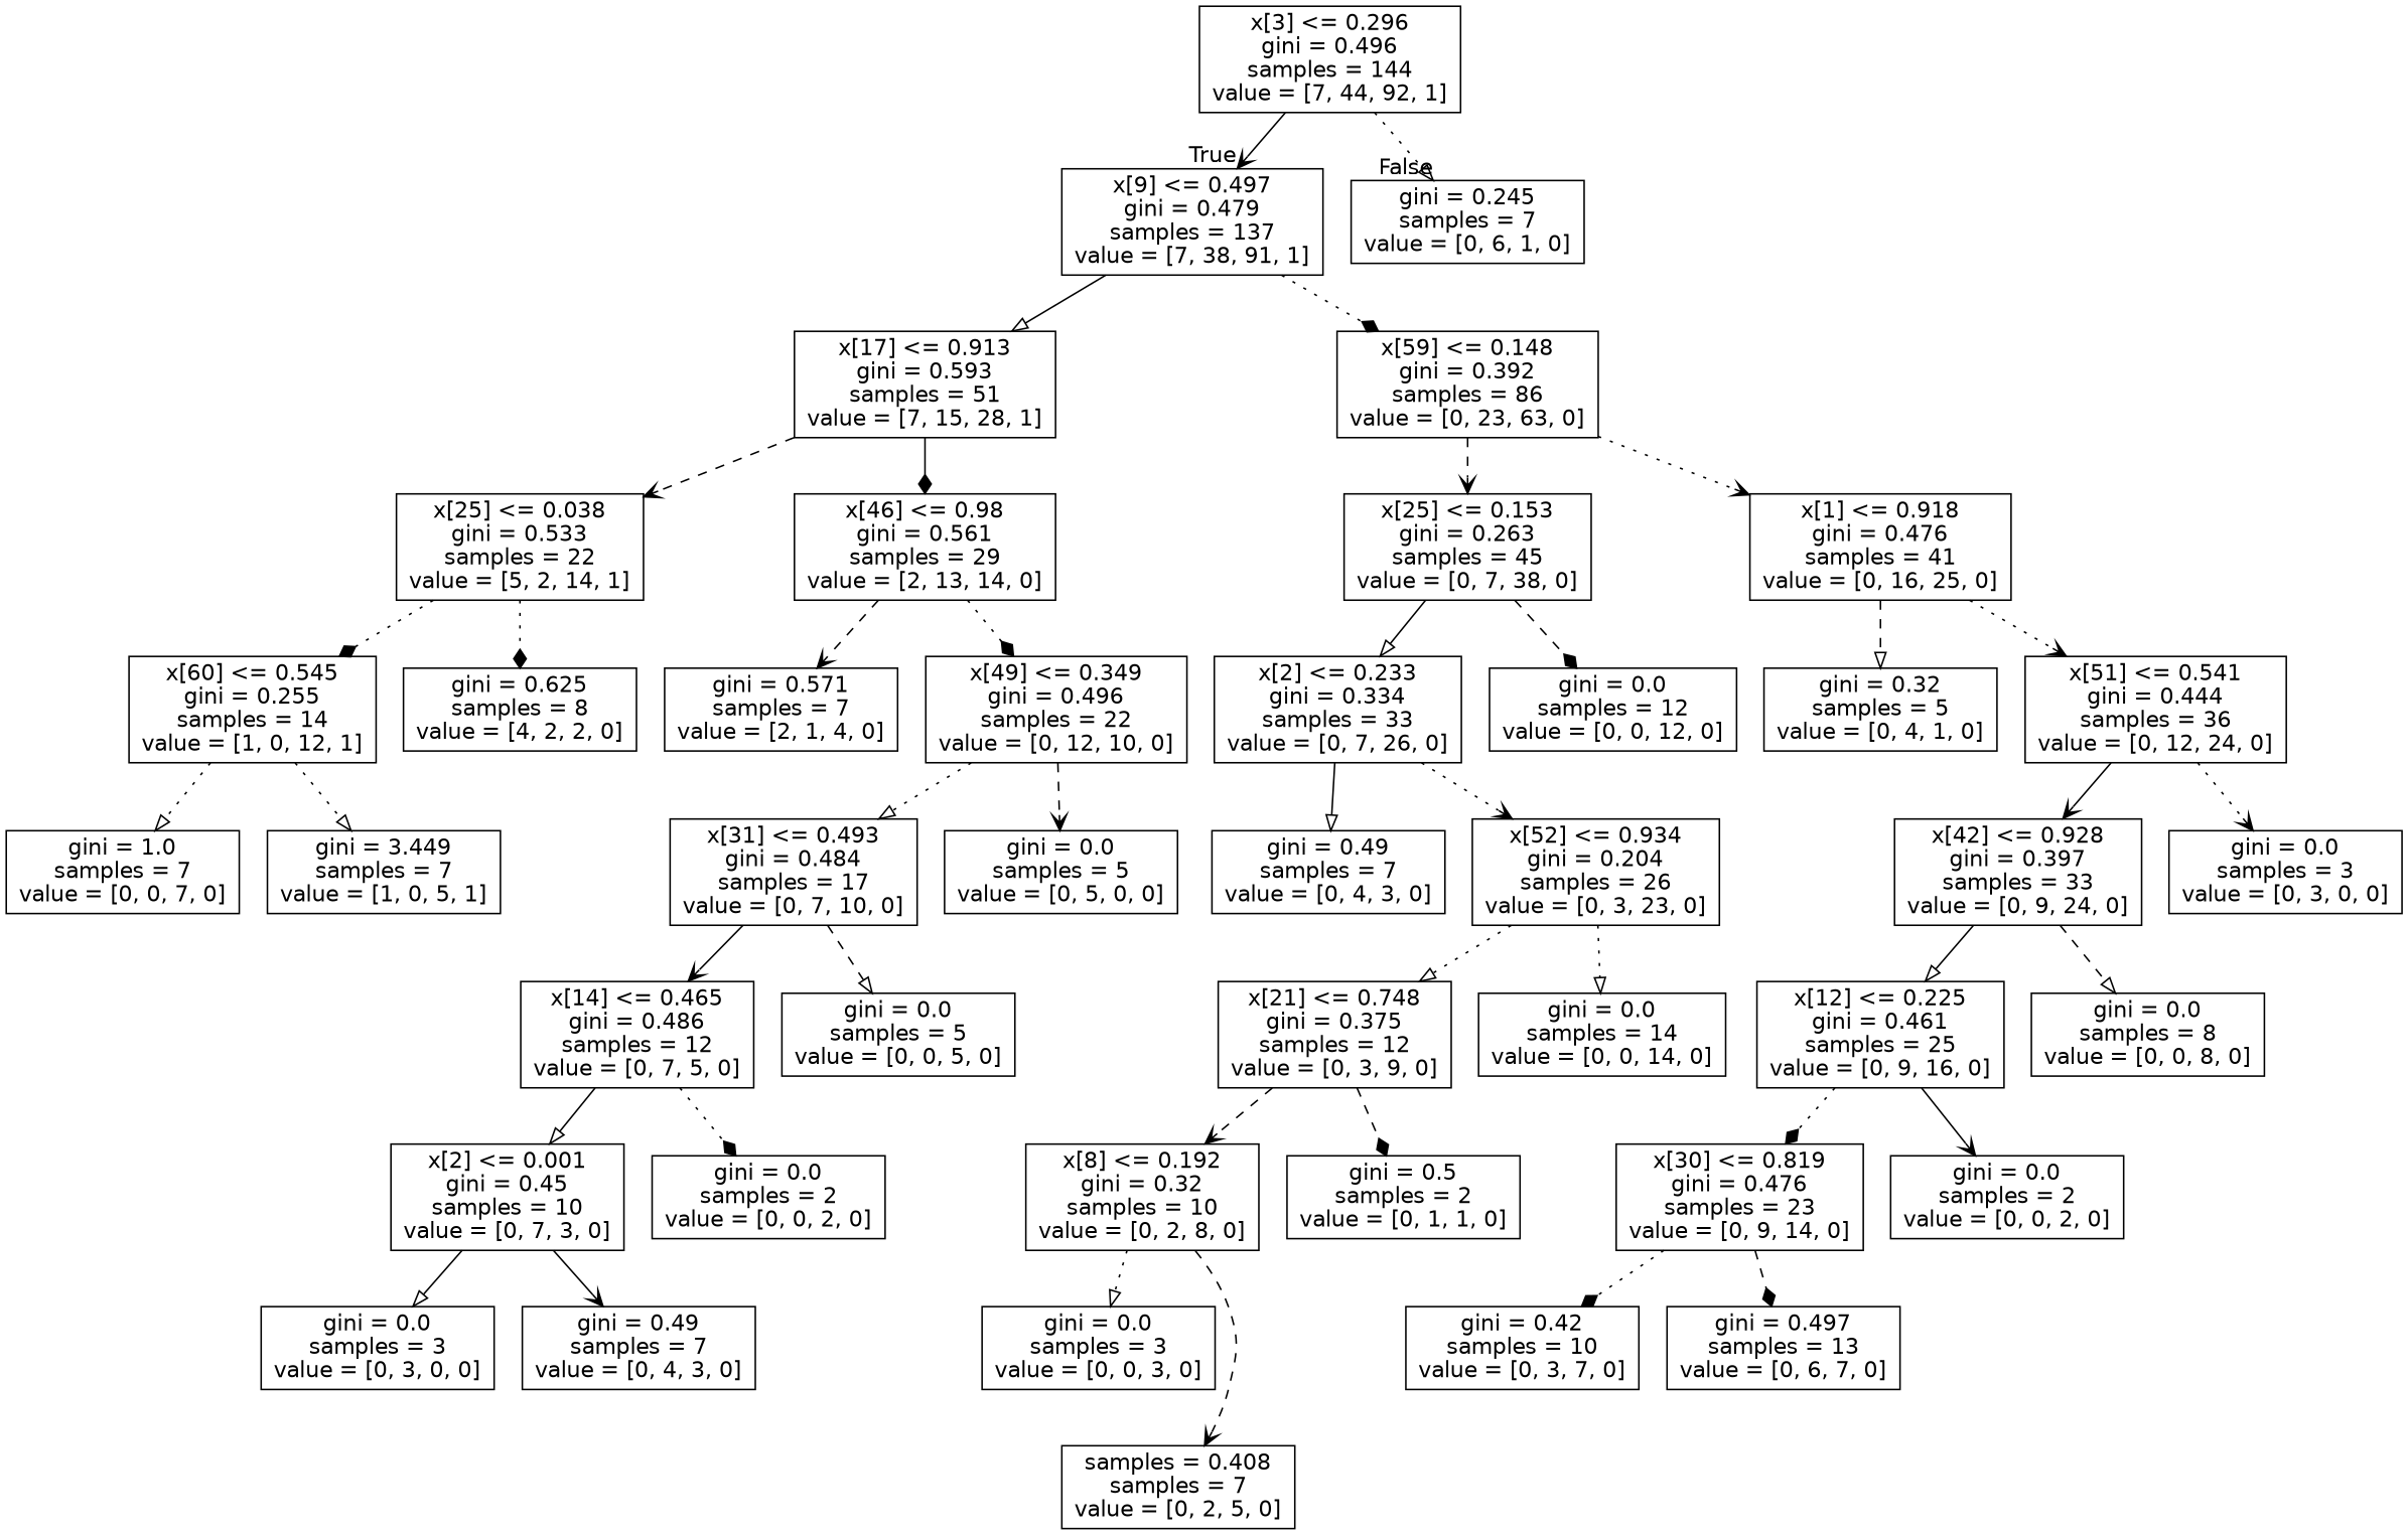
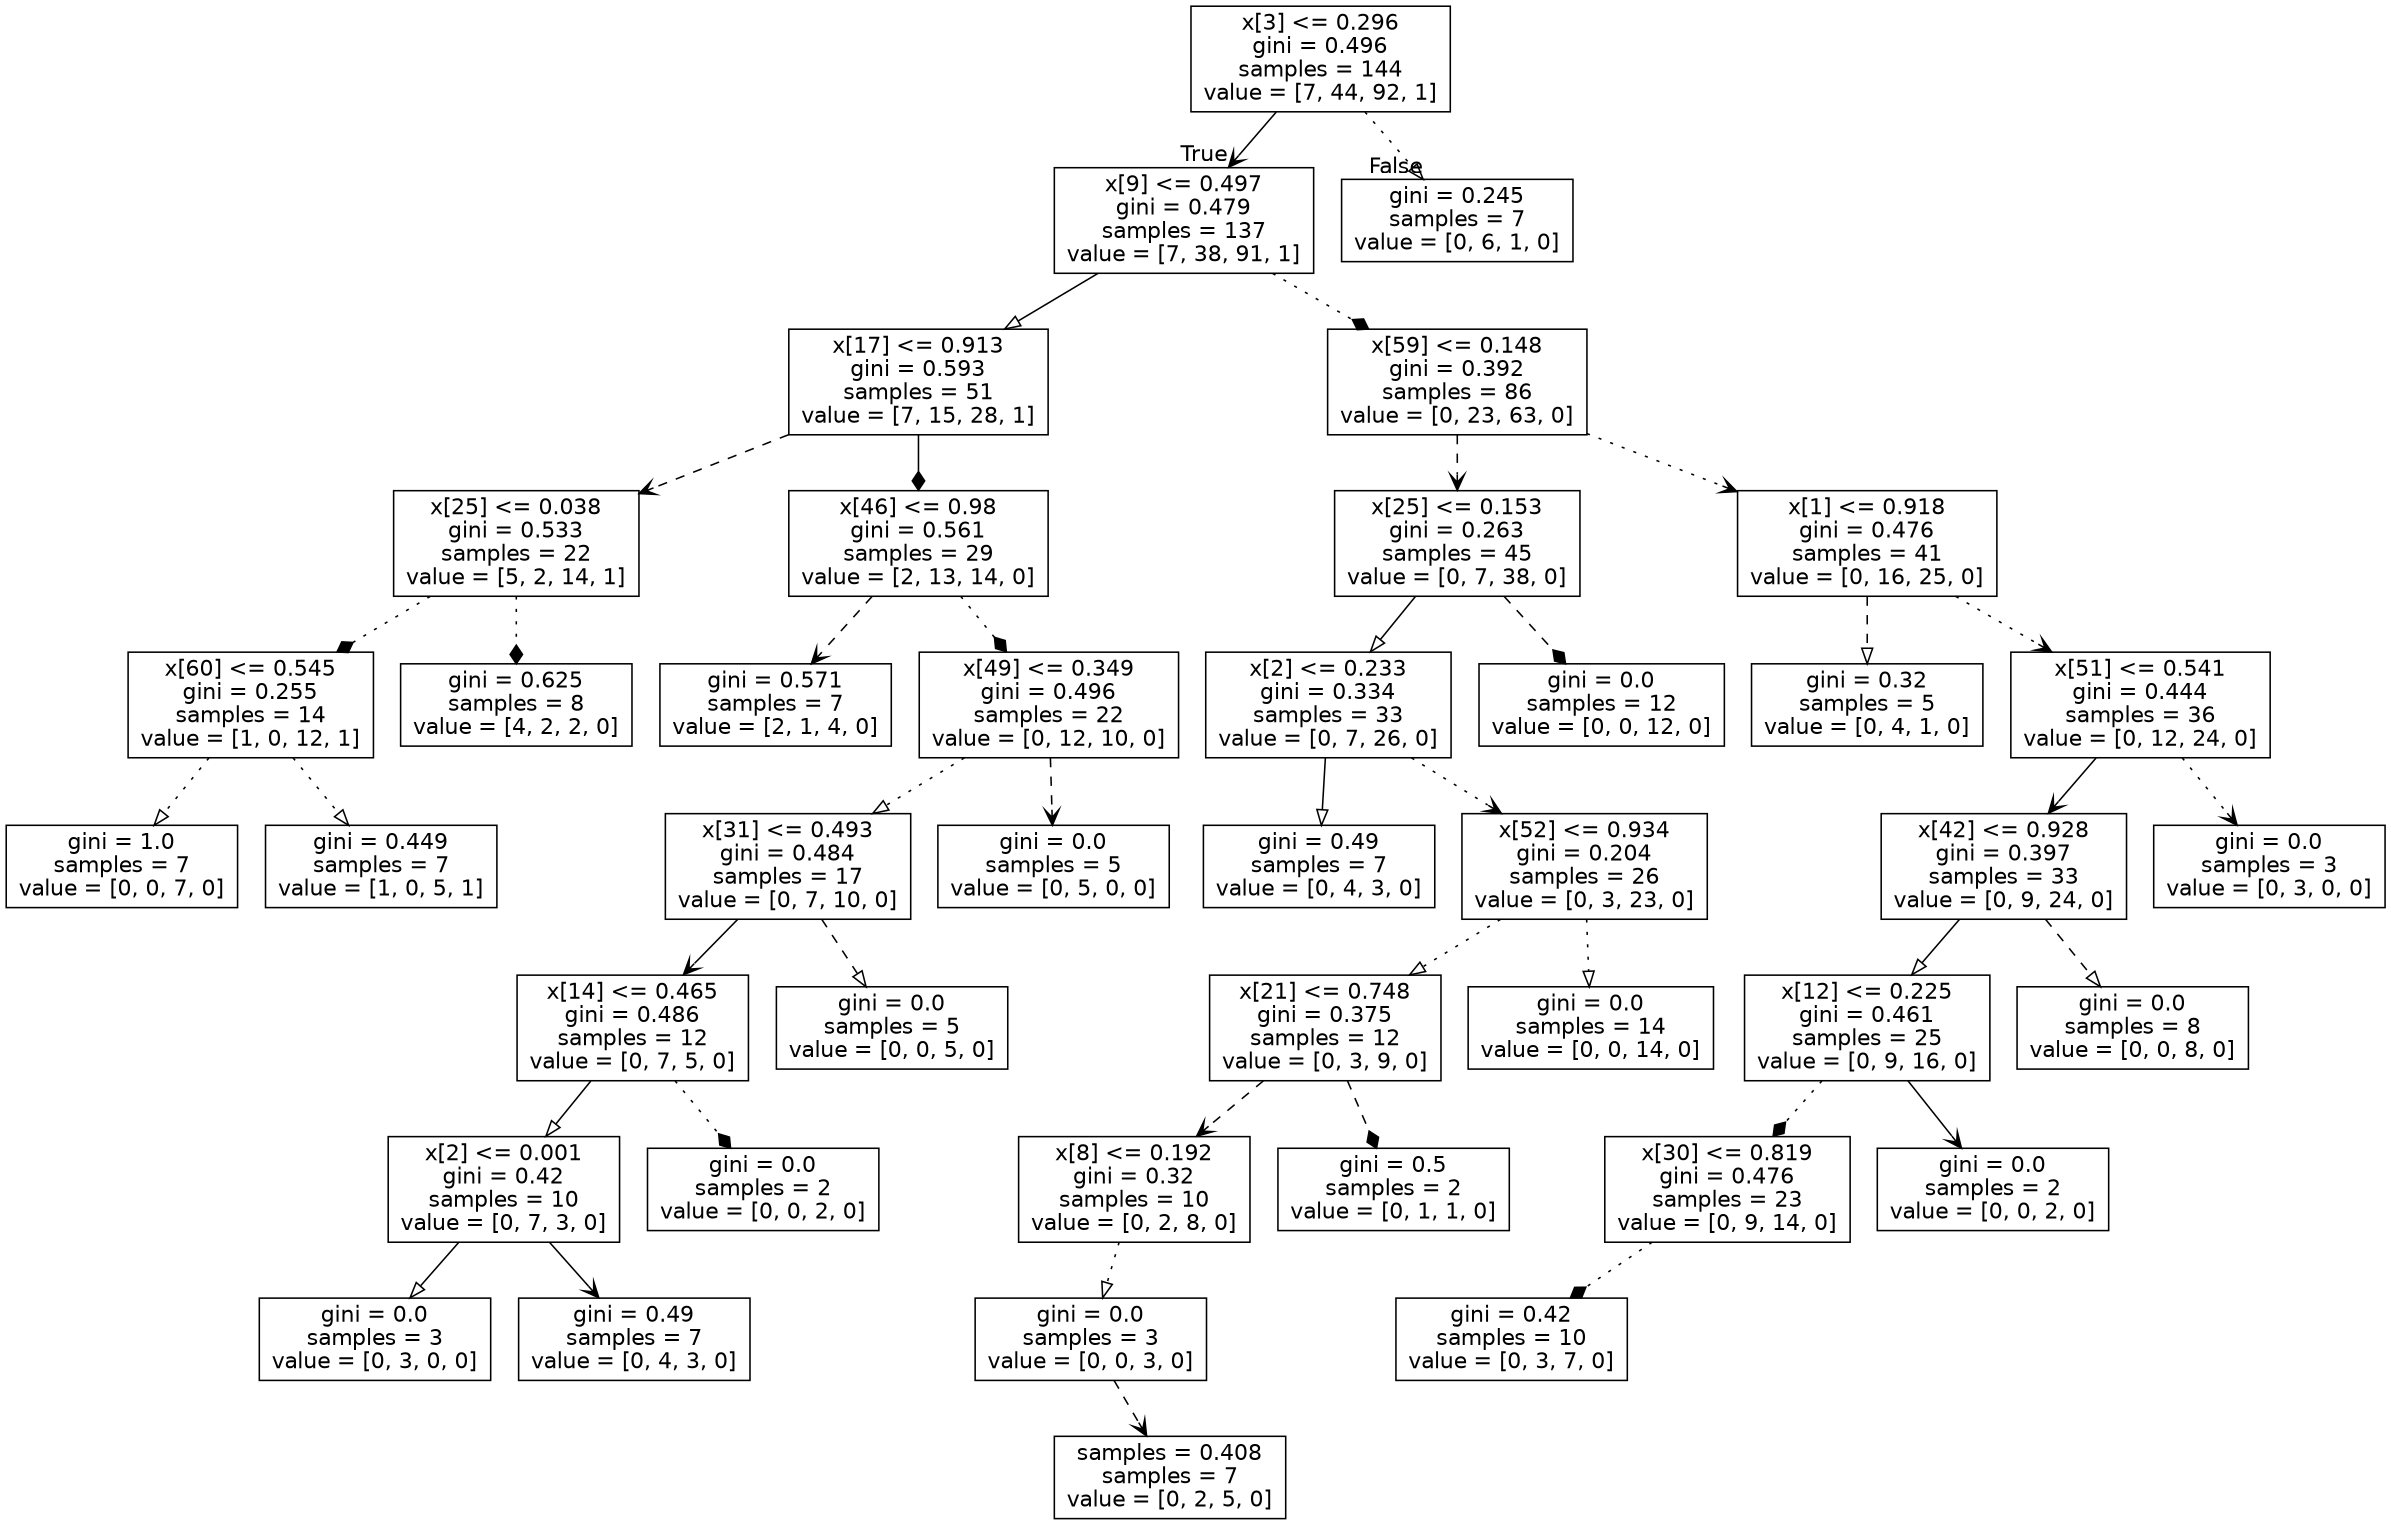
  digraph {
    node [fontname=helvetica shape=box]
    edge [arrowhead=onormal fontname=helvetica style=dotted]
    n1 [label="x[3] <= 0.296\ngini = 0.496\nsamples = 144\nvalue = [7, 44, 92, 1]"]
    n2 [label="x[9] <= 0.497\ngini = 0.479\nsamples = 137\nvalue = [7, 38, 91, 1]"]
    n3 [label="gini = 0.245\nsamples = 7\nvalue = [0, 6, 1, 0]"]
    n4 [label="x[17] <= 0.913\ngini = 0.593\nsamples = 51\nvalue = [7, 15, 28, 1]"]
    n5 [label="x[59] <= 0.148\ngini = 0.392\nsamples = 86\nvalue = [0, 23, 63, 0]"]
    n6 [label="x[25] <= 0.038\ngini = 0.533\nsamples = 22\nvalue = [5, 2, 14, 1]"]
    n7 [label="x[46] <= 0.98\ngini = 0.561\nsamples = 29\nvalue = [2, 13, 14, 0]"]
    n8 [label="x[25] <= 0.153\ngini = 0.263\nsamples = 45\nvalue = [0, 7, 38, 0]"]
    n9 [label="x[1] <= 0.918\ngini = 0.476\nsamples = 41\nvalue = [0, 16, 25, 0]"]
    n10 [label="x[60] <= 0.545\ngini = 0.255\nsamples = 14\nvalue = [1, 0, 12, 1]"]
    n11 [label="gini = 0.625\nsamples = 8\nvalue = [4, 2, 2, 0]"]
    n12 [label="gini = 0.571\nsamples = 7\nvalue = [2, 1, 4, 0]"]
    n13 [label="x[49] <= 0.349\ngini = 0.496\nsamples = 22\nvalue = [0, 12, 10, 0]"]
    n14 [label="gini = 1.0\nsamples = 7\nvalue = [0, 0, 7, 0]"]
-   n15 [label="gini = 3.449\nsamples = 7\nvalue = [1, 0, 5, 1]"]
+   n15 [label="gini = 0.449\nsamples = 7\nvalue = [1, 0, 5, 1]"]
    n16 [label="x[31] <= 0.493\ngini = 0.484\nsamples = 17\nvalue = [0, 7, 10, 0]"]
    n17 [label="gini = 0.0\nsamples = 5\nvalue = [0, 5, 0, 0]"]
    n18 [label="x[14] <= 0.465\ngini = 0.486\nsamples = 12\nvalue = [0, 7, 5, 0]"]
    n19 [label="gini = 0.0\nsamples = 5\nvalue = [0, 0, 5, 0]"]
-   n20 [label="x[2] <= 0.001\ngini = 0.45\nsamples = 10\nvalue = [0, 7, 3, 0]"]
+   n20 [label="x[2] <= 0.001\ngini = 0.42\nsamples = 10\nvalue = [0, 7, 3, 0]"]
    n21 [label="gini = 0.0\nsamples = 2\nvalue = [0, 0, 2, 0]"]
    n22 [label="gini = 0.0\nsamples = 3\nvalue = [0, 3, 0, 0]"]
    n23 [label="gini = 0.49\nsamples = 7\nvalue = [0, 4, 3, 0]"]
    n24 [label="x[2] <= 0.233\ngini = 0.334\nsamples = 33\nvalue = [0, 7, 26, 0]"]
    n25 [label="gini = 0.0\nsamples = 12\nvalue = [0, 0, 12, 0]"]
    n26 [label="gini = 0.32\nsamples = 5\nvalue = [0, 4, 1, 0]"]
    n27 [label="x[51] <= 0.541\ngini = 0.444\nsamples = 36\nvalue = [0, 12, 24, 0]"]
    n28 [label="gini = 0.49\nsamples = 7\nvalue = [0, 4, 3, 0]"]
    n29 [label="x[52] <= 0.934\ngini = 0.204\nsamples = 26\nvalue = [0, 3, 23, 0]"]
    n30 [label="x[21] <= 0.748\ngini = 0.375\nsamples = 12\nvalue = [0, 3, 9, 0]"]
    n31 [label="gini = 0.0\nsamples = 14\nvalue = [0, 0, 14, 0]"]
    n32 [label="x[8] <= 0.192\ngini = 0.32\nsamples = 10\nvalue = [0, 2, 8, 0]"]
    n33 [label="gini = 0.5\nsamples = 2\nvalue = [0, 1, 1, 0]"]
    n34 [label="gini = 0.0\nsamples = 3\nvalue = [0, 0, 3, 0]"]
    n35 [label="samples = 0.408\nsamples = 7\nvalue = [0, 2, 5, 0]"]
    n36 [label="x[42] <= 0.928\ngini = 0.397\nsamples = 33\nvalue = [0, 9, 24, 0]"]
    n37 [label="gini = 0.0\nsamples = 3\nvalue = [0, 3, 0, 0]"]
    n38 [label="x[12] <= 0.225\ngini = 0.461\nsamples = 25\nvalue = [0, 9, 16, 0]"]
    n39 [label="gini = 0.0\nsamples = 8\nvalue = [0, 0, 8, 0]"]
    n40 [label="x[30] <= 0.819\ngini = 0.476\nsamples = 23\nvalue = [0, 9, 14, 0]"]
    n41 [label="gini = 0.0\nsamples = 2\nvalue = [0, 0, 2, 0]"]
    n42 [label="gini = 0.42\nsamples = 10\nvalue = [0, 3, 7, 0]"]
-   n43 [label="gini = 0.497\nsamples = 13\nvalue = [0, 6, 7, 0]"]
    n1 -> n2 [arrowhead=vee headlabel=True labelangle=45 labeldistance=2.5 style=solid]
    n1 -> n3 [headlabel=False labelangle=-45 labeldistance=2.5]
    n2 -> n4 [style=solid]
    n2 -> n5 [arrowhead=diamond]
    n4 -> n6 [arrowhead=vee style=dashed]
    n4 -> n7 [arrowhead=diamond style=solid]
    n5 -> n8 [arrowhead=vee style=dashed]
    n5 -> n9 [arrowhead=vee]
    n6 -> n10 [arrowhead=diamond]
    n6 -> n11 [arrowhead=diamond]
    n7 -> n12 [arrowhead=vee style=dashed]
    n7 -> n13 [arrowhead=diamond]
    n8 -> n24 [style=solid]
    n8 -> n25 [arrowhead=diamond style=dashed]
    n9 -> n26 [style=dashed]
    n9 -> n27 [arrowhead=vee]
    n10 -> n14
    n10 -> n15
    n13 -> n16
    n13 -> n17 [arrowhead=vee style=dashed]
    n16 -> n18 [arrowhead=vee style=solid]
    n16 -> n19 [style=dashed]
    n18 -> n20 [style=solid]
    n18 -> n21 [arrowhead=diamond]
    n20 -> n22 [style=solid]
    n20 -> n23 [arrowhead=vee style=solid]
    n24 -> n28 [style=solid]
    n24 -> n29 [arrowhead=vee]
    n27 -> n36 [arrowhead=vee style=solid]
    n27 -> n37 [arrowhead=vee]
    n29 -> n30
    n29 -> n31
    n30 -> n32 [arrowhead=vee style=dashed]
    n30 -> n33 [arrowhead=diamond style=dashed]
    n32 -> n34
-   n32 -> n35 [arrowhead=vee style=dashed]
+   n34 -> n35 [arrowhead=vee style=dashed]
    n36 -> n38 [style=solid]
    n36 -> n39 [style=dashed]
    n38 -> n40 [arrowhead=diamond]
    n38 -> n41 [arrowhead=vee style=solid]
    n40 -> n42 [arrowhead=diamond]
-   n40 -> n43 [arrowhead=diamond style=dashed]
  }
